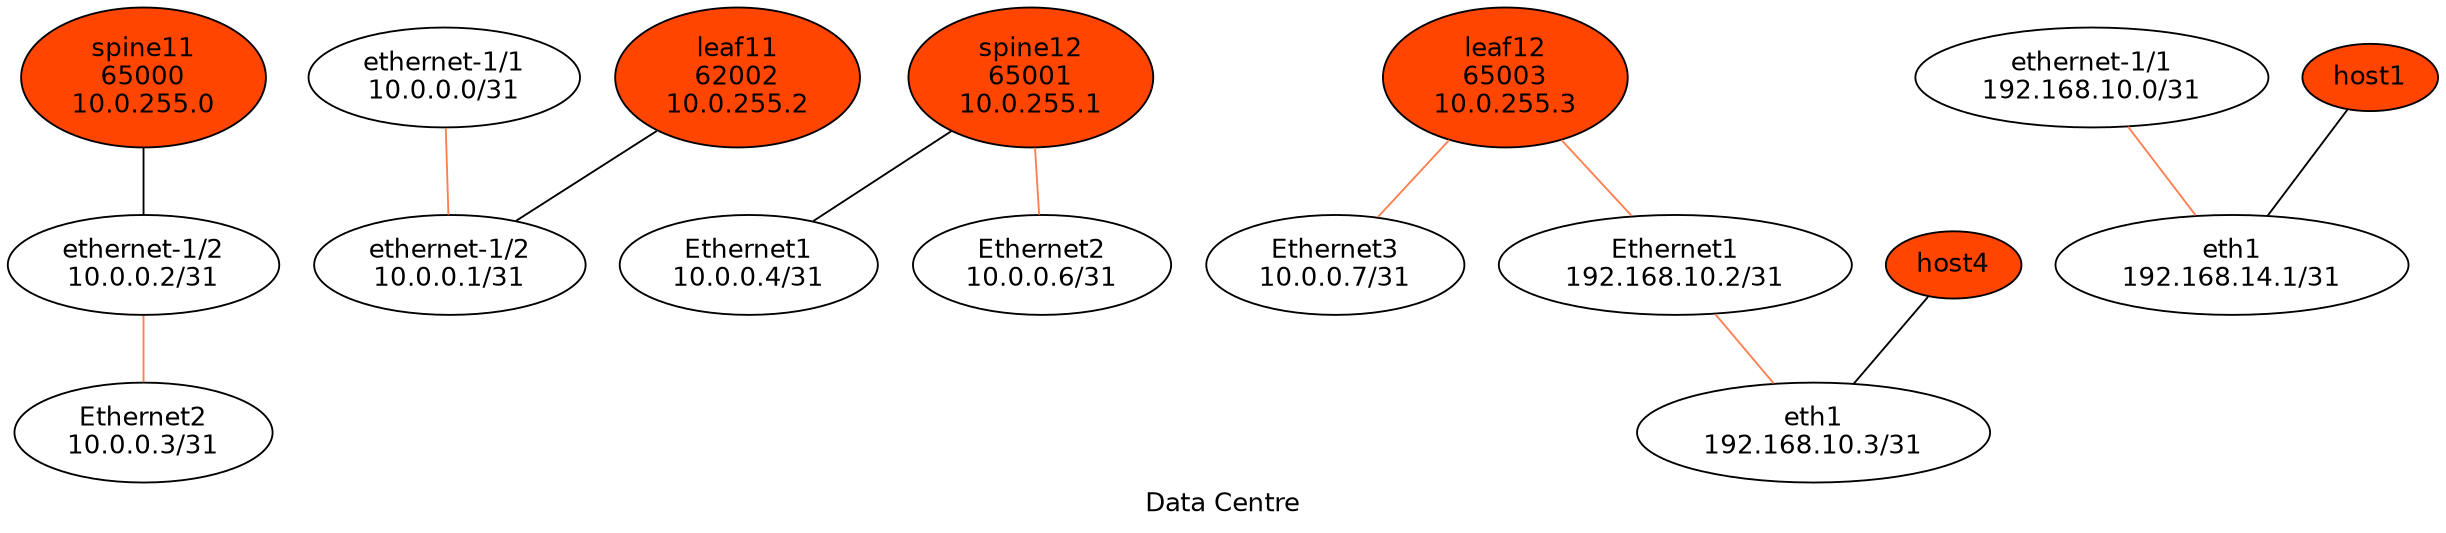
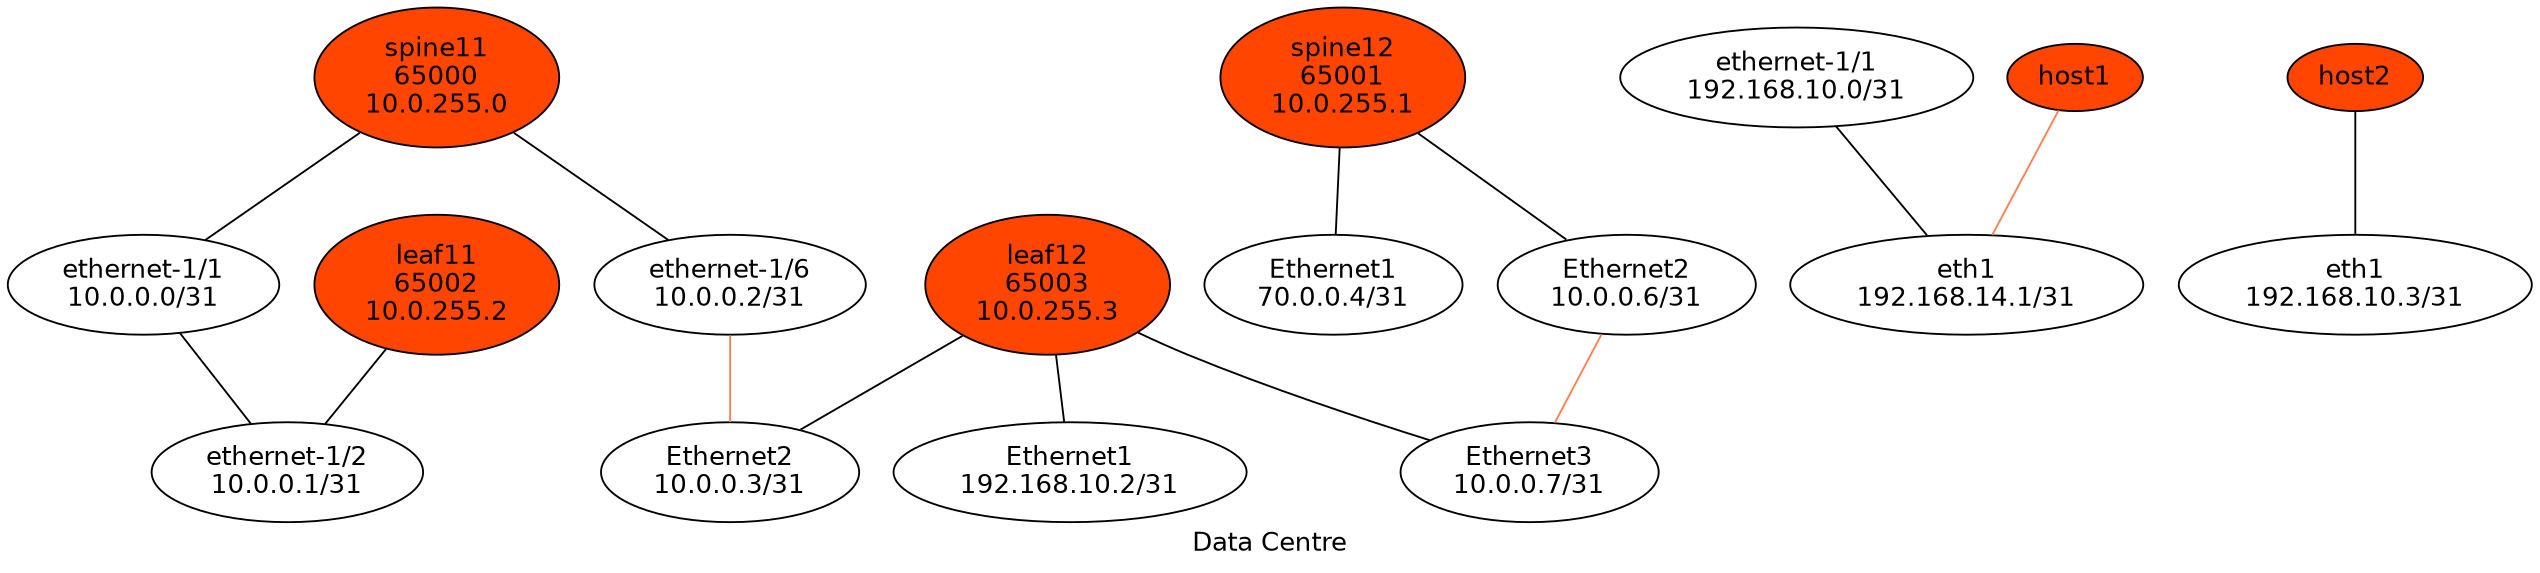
  strict graph {
    fontname="DejaVu Sans"
    label="Data Centre"
    node [dev_type=port fontname="DejaVu Sans" rank=5]
    edge [color=black fontname="DejaVu Sans" phy=port]
    n1 [bgp_asn=65000 dev_role=spines dev_type="nokia-srlinux" fillcolor=orangered label="spine11\n65000\n10.0.255.0" loopback="10.0.255.0" mac="00:dc:5e:01:01:00" pod=A rank=4 style=filled]
    n2 [dev_name="ethernet-1/1" ipv4="10.0.0.0/31" label="ethernet-1/1\n10.0.0.0/31"]
-   n3 [dev_name="ethernet-1/2" ipv4="10.0.0.2/31" label="ethernet-1/2\n10.0.0.2/31"]
+   n3 [dev_name="ethernet-1/2" ipv4="10.0.0.2/31" label="ethernet-1/6\n10.0.0.2/31"]
    n4 [dev_name="ethernet-1/2" ipv4="10.0.0.1/31" label="ethernet-1/2\n10.0.0.1/31" rank=6]
    n5 [dev_name=Ethernet2 ipv4="10.0.0.3/31" label="Ethernet2\n10.0.0.3/31" rank=6]
    n6 [bgp_asn=65001 dev_role=spines dev_type="microsoft-sonic" fillcolor=orangered label="spine12\n65001\n10.0.255.1" loopback="10.0.255.1" mac="00:dc:5e:01:01:01" pod=A rank=4 style=filled vlan_base=10]
-   n7 [dev_name=Ethernet1 ipv4="10.0.0.4/31" label="Ethernet1\n10.0.0.4/31"]
+   n7 [dev_name=Ethernet1 ipv4="10.0.0.4/31" label="Ethernet1\n70.0.0.4/31"]
    n8 [dev_name=Ethernet2 ipv4="10.0.0.6/31" label="Ethernet2\n10.0.0.6/31"]
    n9 [dev_name=Ethernet3 ipv4="10.0.0.7/31" label="Ethernet3\n10.0.0.7/31" rank=6]
-   n10 [bgp_asn=65002 dev_role=leafs dev_type="nokia-srlinux" fillcolor=orangered label="leaf11\n62002\n10.0.255.2" loopback="10.0.255.2" mac="00:dc:5e:01:01:02" pod=A rank=7 style=filled]
+   n10 [bgp_asn=65002 dev_role=leafs dev_type="nokia-srlinux" fillcolor=orangered label="leaf11\n65002\n10.0.255.2" loopback="10.0.255.2" mac="00:dc:5e:01:01:02" pod=A rank=7 style=filled]
    n11 [dev_name="ethernet-1/1" ipv4="192.168.10.0/31" label="ethernet-1/1\n192.168.10.0/31" rank=8]
    n12 [dev_name=eth1 ipv4="192.168.10.1/31" label="eth1\n192.168.14.1/31" rank=9]
    n13 [bgp_asn=65003 dev_role=leafs dev_type="microsoft-sonic" fillcolor=orangered label="leaf12\n65003\n10.0.255.3" loopback="10.0.255.3" mac="00:dc:5e:01:01:03" pod=A rank=7 style=filled vlan_base=30]
    n14 [dev_name=Ethernet1 ipv4="192.168.10.2/31" label="Ethernet1\n192.168.10.2/31" rank=8]
    n15 [dev_name=eth1 ipv4="192.168.10.3/31" label="eth1\n192.168.10.3/31" rank=9]
    host1 [dev_role=hosts dev_type=ubuntu fillcolor=orangered pod=A rank=10 style=filled]
-   host2 [dev_role=hosts dev_type=ubuntu fillcolor=orangered pod=A rank=10 style=filled label=host4]
+   host2 [dev_role=hosts dev_type=ubuntu fillcolor=orangered pod=A rank=10 style=filled]
+   n1 -- n2
    n1 -- n3
-   n2 -- n4 [color=coral linux_bridge=hs_br_4 phy=wire role=dc]
+   n2 -- n4 [linux_bridge=hs_br_4 phy=wire role=dc]
    n3 -- n5 [color=coral linux_bridge=hs_br_6 phy=wire role=dc]
    n6 -- n7
-   n6 -- n8 [color=coral]
+   n6 -- n8
+   n8 -- n9 [color=coral linux_bridge=hs_br_10 phy=wire role=dc]
    n10 -- n4
-   n11 -- n12 [color=coral linux_bridge=hs_br_0 phy=wire role=customer]
-   n13 -- n9 [color=coral]
-   n13 -- n14 [color=coral]
-   n14 -- n15 [color=coral linux_bridge=hs_br_2 phy=wire role=customer]
-   host1 -- n12
+   n11 -- n12 [linux_bridge=hs_br_0 phy=wire role=customer]
+   n13 -- n5
+   n13 -- n9
+   n13 -- n14
+   host1 -- n12 [color=coral]
    host2 -- n15
  }
